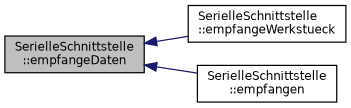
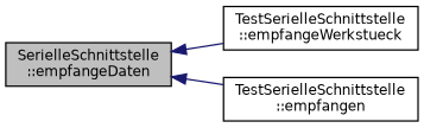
  digraph {
    rankdir=LR
    node [color=black fillcolor=white fontname=Helvetica fontsize=10 shape=record style=filled]
    edge [color=midnightblue dir=back fontname=Helvetica fontsize=10 labelfontname=Helvetica labelfontsize=10 style=solid]
    n1 [fillcolor=grey75 fontcolor=black height=0.2 label="SerielleSchnittstelle\l::empfangeDaten" width=0.4]
-   n2 [height=0.2 label="SerielleSchnittstelle\l::empfangeWerkstueck" width=0.4]
-   n3 [height=0.2 label="SerielleSchnittstelle\l::empfangen" width=0.4]
+   n2 [height=0.2 label="TestSerielleSchnittstelle\l::empfangeWerkstueck" width=0.4]
+   n3 [height=0.2 label="TestSerielleSchnittstelle\l::empfangen" width=0.4]
    n1 -> n2
    n1 -> n3
  }
